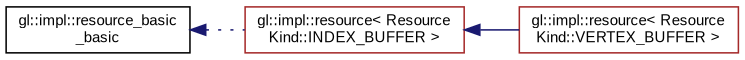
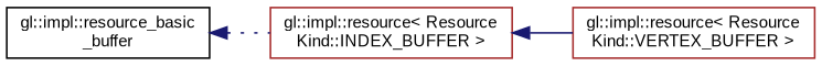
  digraph {
    fontname="Liberation Sans"
    rankdir=LR
    node [color=brown fillcolor=white fontname="Liberation Sans" fontsize=10 shape=record style=filled]
    edge [color=midnightblue dir=back fontname="Liberation Sans" fontsize=10 labelfontname=Helvetica labelfontsize=10]
-   n1 [color=black height=0.2 label="gl::impl::resource_basic\l_basic" width=0.4]
+   n1 [color=black height=0.2 label="gl::impl::resource_basic\l_buffer" width=0.4]
    n2 [height=0.2 label="gl::impl::resource\< Resource\lKind::INDEX_BUFFER \>" width=0.4]
    n3 [height=0.2 label="gl::impl::resource\< Resource\lKind::VERTEX_BUFFER \>" width=0.4]
    n1 -> n2 [style=dotted]
    n2 -> n3 [style=solid]
  }
